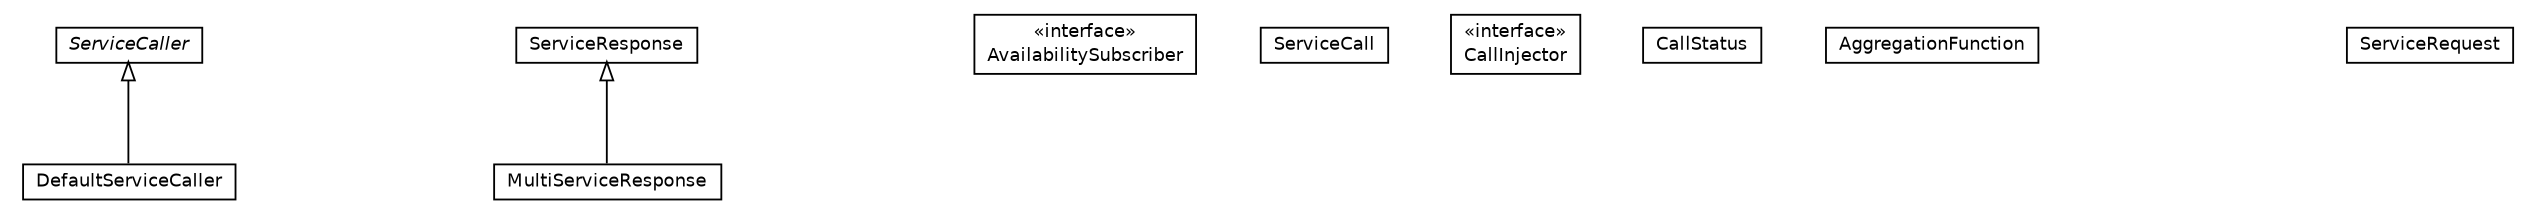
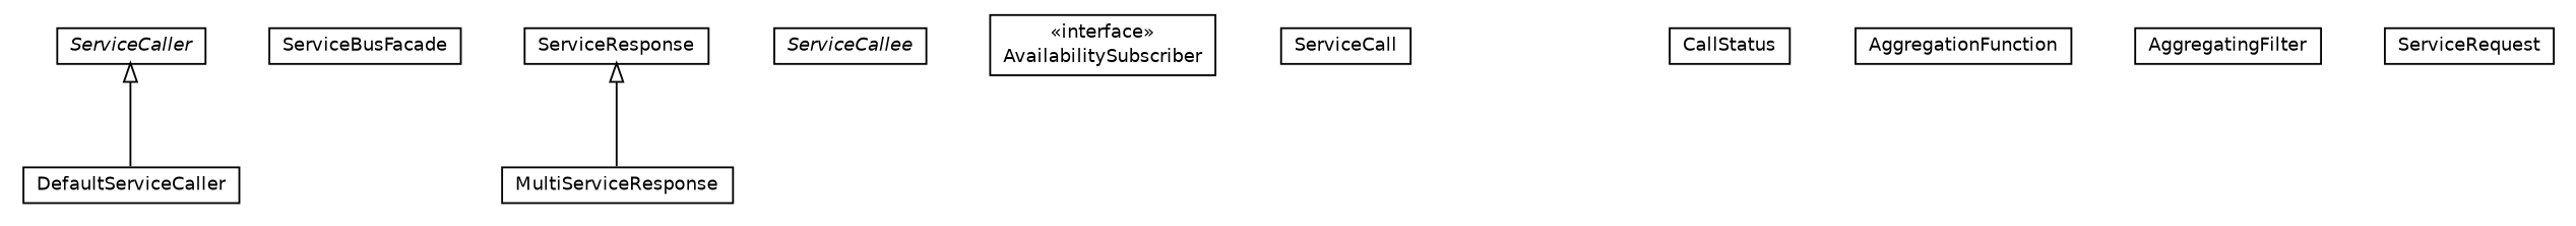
  digraph {
    nodesep=0.25
    ranksep=0.5
    node [fontcolor=black fontname=Helvetica fontsize=10.0 shape=plaintext]
    edge [arrowtail=empty dir=back fontname=Helvetica fontsize=10 headport=p labelfontname=Helvetica labelfontsize=10 tailport=p]
    n1 [label=<<table title="org.universAAL.middleware.service.DefaultServiceCaller" border="0" cellborder="1" cellspacing="0" cellpadding="2" port="p" href="./DefaultServiceCaller.html"> 		<tr><td><table border="0" cellspacing="0" cellpadding="1"> <tr><td align="center" balign="center"> DefaultServiceCaller </td></tr> 		</table></td></tr> 		</table>>]
+   n2 [label=<<table title="org.universAAL.middleware.service.ServiceBusFacade" border="0" cellborder="1" cellspacing="0" cellpadding="2" port="p" href="./ServiceBusFacade.html"> 		<tr><td><table border="0" cellspacing="0" cellpadding="1"> <tr><td align="center" balign="center"> ServiceBusFacade </td></tr> 		</table></td></tr> 		</table>>]
    n3 [label=<<table title="org.universAAL.middleware.service.MultiServiceResponse" border="0" cellborder="1" cellspacing="0" cellpadding="2" port="p" href="./MultiServiceResponse.html"> 		<tr><td><table border="0" cellspacing="0" cellpadding="1"> <tr><td align="center" balign="center"> MultiServiceResponse </td></tr> 		</table></td></tr> 		</table>>]
+   n4 [label=<<table title="org.universAAL.middleware.service.ServiceCallee" border="0" cellborder="1" cellspacing="0" cellpadding="2" port="p" href="./ServiceCallee.html"> 		<tr><td><table border="0" cellspacing="0" cellpadding="1"> <tr><td align="center" balign="center"><font face="Helvetica-Oblique"> ServiceCallee </font></td></tr> 		</table></td></tr> 		</table>>]
    n5 [label=<<table title="org.universAAL.middleware.service.AvailabilitySubscriber" border="0" cellborder="1" cellspacing="0" cellpadding="2" port="p" href="./AvailabilitySubscriber.html"> 		<tr><td><table border="0" cellspacing="0" cellpadding="1"> <tr><td align="center" balign="center"> &#171;interface&#187; </td></tr> <tr><td align="center" balign="center"> AvailabilitySubscriber </td></tr> 		</table></td></tr> 		</table>>]
    n6 [label=<<table title="org.universAAL.middleware.service.ServiceCall" border="0" cellborder="1" cellspacing="0" cellpadding="2" port="p" href="./ServiceCall.html"> 		<tr><td><table border="0" cellspacing="0" cellpadding="1"> <tr><td align="center" balign="center"> ServiceCall </td></tr> 		</table></td></tr> 		</table>>]
    n7 [label=<<table title="org.universAAL.middleware.service.ServiceResponse" border="0" cellborder="1" cellspacing="0" cellpadding="2" port="p" href="./ServiceResponse.html"> 		<tr><td><table border="0" cellspacing="0" cellpadding="1"> <tr><td align="center" balign="center"> ServiceResponse </td></tr> 		</table></td></tr> 		</table>>]
    n8 [label=<<table title="org.universAAL.middleware.service.ServiceCaller" border="0" cellborder="1" cellspacing="0" cellpadding="2" port="p" href="./ServiceCaller.html"> 		<tr><td><table border="0" cellspacing="0" cellpadding="1"> <tr><td align="center" balign="center"><font face="Helvetica-Oblique"> ServiceCaller </font></td></tr> 		</table></td></tr> 		</table>>]
-   n9 [label=<<table title="org.universAAL.middleware.service.ServiceBus.CallInjector" border="0" cellborder="1" cellspacing="0" cellpadding="2" port="p" href="./ServiceBus.CallInjector.html"> 		<tr><td><table border="0" cellspacing="0" cellpadding="1"> <tr><td align="center" balign="center"> &#171;interface&#187; </td></tr> <tr><td align="center" balign="center"> CallInjector </td></tr> 		</table></td></tr> 		</table>>]
    n10 [label=<<table title="org.universAAL.middleware.service.CallStatus" border="0" cellborder="1" cellspacing="0" cellpadding="2" port="p" href="./CallStatus.html"> 		<tr><td><table border="0" cellspacing="0" cellpadding="1"> <tr><td align="center" balign="center"> CallStatus </td></tr> 		</table></td></tr> 		</table>>]
    n11 [label=<<table title="org.universAAL.middleware.service.AggregationFunction" border="0" cellborder="1" cellspacing="0" cellpadding="2" port="p" href="./AggregationFunction.html"> 		<tr><td><table border="0" cellspacing="0" cellpadding="1"> <tr><td align="center" balign="center"> AggregationFunction </td></tr> 		</table></td></tr> 		</table>>]
+   n12 [label=<<table title="org.universAAL.middleware.service.AggregatingFilter" border="0" cellborder="1" cellspacing="0" cellpadding="2" port="p" href="./AggregatingFilter.html"> 		<tr><td><table border="0" cellspacing="0" cellpadding="1"> <tr><td align="center" balign="center"> AggregatingFilter </td></tr> 		</table></td></tr> 		</table>>]
    n13 [label=<<table title="org.universAAL.middleware.service.ServiceRequest" border="0" cellborder="1" cellspacing="0" cellpadding="2" port="p" href="./ServiceRequest.html"> 		<tr><td><table border="0" cellspacing="0" cellpadding="1"> <tr><td align="center" balign="center"> ServiceRequest </td></tr> 		</table></td></tr> 		</table>>]
    n7 -> n3
    n8 -> n1
  }
